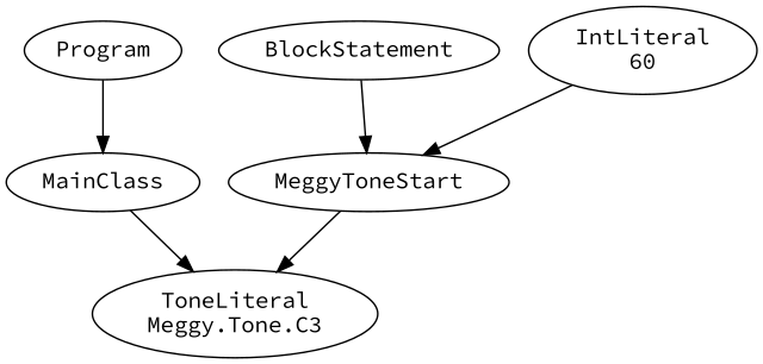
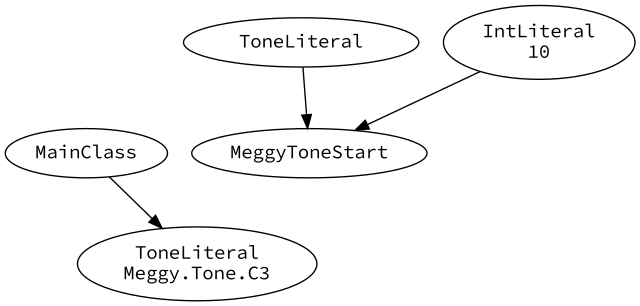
  digraph {
    fontname="Source Code Pro"
    node [fontname="Source Code Pro"]
    edge [fontname="Source Code Pro"]
-   n1 [label=Program]
    n2 [label=MainClass]
    n3 [label="ToneLiteral\nMeggy.Tone.C3"]
-   n4 [label=BlockStatement]
+   n4 [label=ToneLiteral]
    n5 [label=MeggyToneStart]
-   n6 [label="IntLiteral\n60"]
-   n1 -> n2
+   n6 [label="IntLiteral\n10"]
    n2 -> n3
    n4 -> n5
-   n5 -> n3
    n6 -> n5
  }
